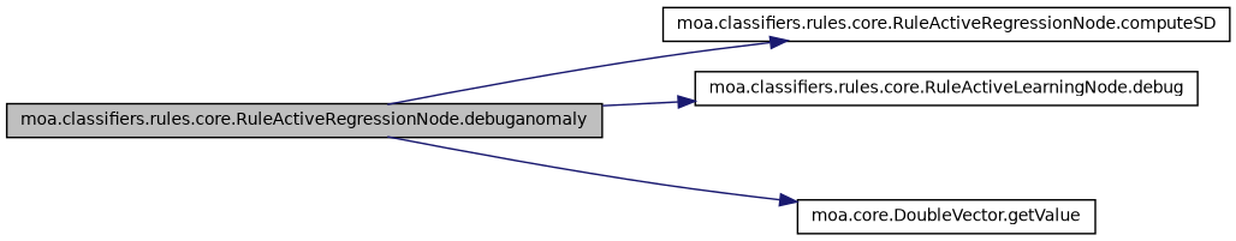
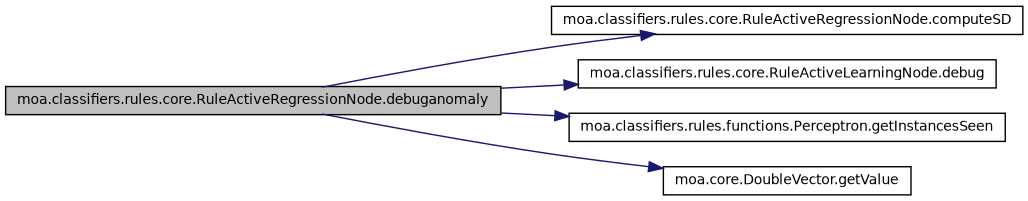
  digraph {
    rankdir=LR
    node [color=black fillcolor=white fontname=Helvetica fontsize=10 shape=record style=filled]
    edge [color=midnightblue fontname=Helvetica fontsize=10 labelfontname=Helvetica labelfontsize=10 style=solid]
    n1 [fillcolor=grey75 fontcolor=black height=0.2 label="moa.classifiers.rules.core.RuleActiveRegressionNode.debuganomaly" width=0.4]
    n2 [height=0.2 label="moa.classifiers.rules.core.RuleActiveRegressionNode.computeSD" width=0.4]
    n3 [height=0.2 label="moa.classifiers.rules.core.RuleActiveLearningNode.debug" width=0.4]
+   n4 [height=0.2 label="moa.classifiers.rules.functions.Perceptron.getInstancesSeen" width=0.4]
    n5 [height=0.2 label="moa.core.DoubleVector.getValue" width=0.4]
    n1 -> n2
    n1 -> n3
+   n1 -> n4
    n1 -> n5
  }
